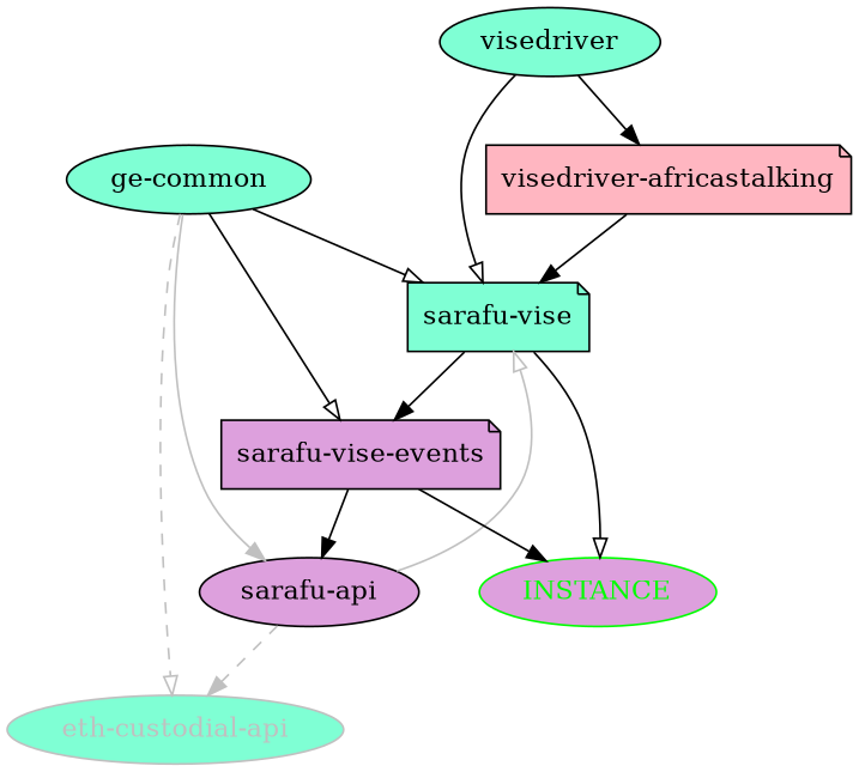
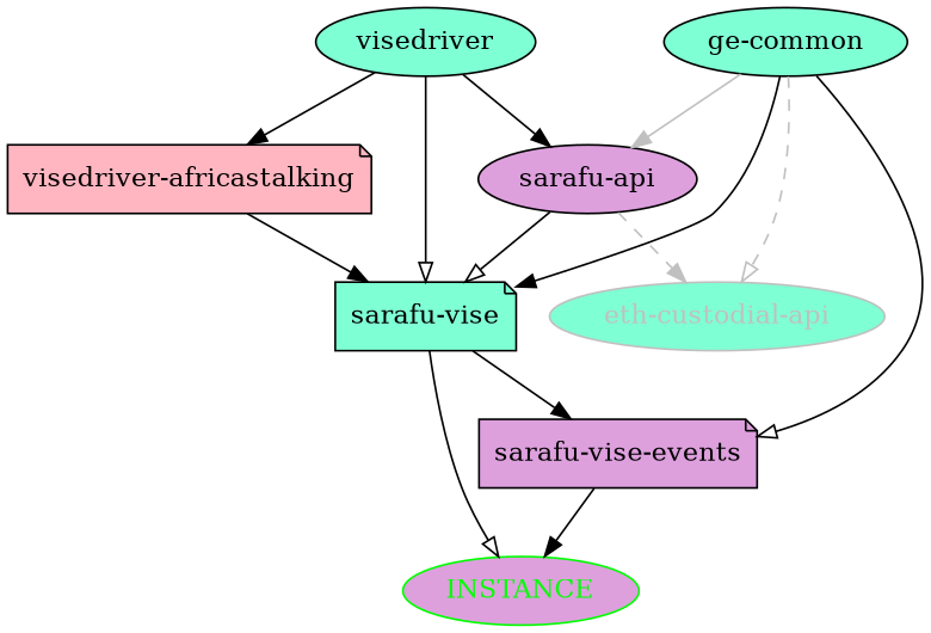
  digraph {
    fontname="DejaVu Serif"
    node [fillcolor=aquamarine fontname="DejaVu Serif" shape=ellipse style=filled]
    edge [arrowhead=normal fontname="DejaVu Serif"]
    visedriver
    "sarafu-api" [fillcolor=plum]
    "visedriver-africastalking" [fillcolor=lightpink shape=note]
    "sarafu-vise" [shape=note]
    "eth-custodial-api" [color=grey fontcolor=grey]
    "sarafu-vise-events" [fillcolor=plum shape=note]
    INSTANCE [color=green fillcolor=plum fontcolor=green]
    "ge-common"
-   "sarafu-vise-events" -> "sarafu-api"
+   visedriver -> "sarafu-api"
    visedriver -> "visedriver-africastalking"
    visedriver -> "sarafu-vise" [arrowhead=onormal]
-   "sarafu-api" -> "sarafu-vise" [arrowhead=onormal color=grey]
+   "sarafu-api" -> "sarafu-vise" [arrowhead=onormal]
    "sarafu-api" -> "eth-custodial-api" [color=grey style=dashed]
    "visedriver-africastalking" -> "sarafu-vise"
    "sarafu-vise" -> "sarafu-vise-events"
    "sarafu-vise" -> INSTANCE [arrowhead=onormal]
    "sarafu-vise-events" -> INSTANCE
    "ge-common" -> "sarafu-api" [color=grey]
-   "ge-common" -> "sarafu-vise" [arrowhead=onormal]
+   "ge-common" -> "sarafu-vise"
    "ge-common" -> "eth-custodial-api" [arrowhead=onormal color=grey style=dashed]
    "ge-common" -> "sarafu-vise-events" [arrowhead=onormal]
  }
